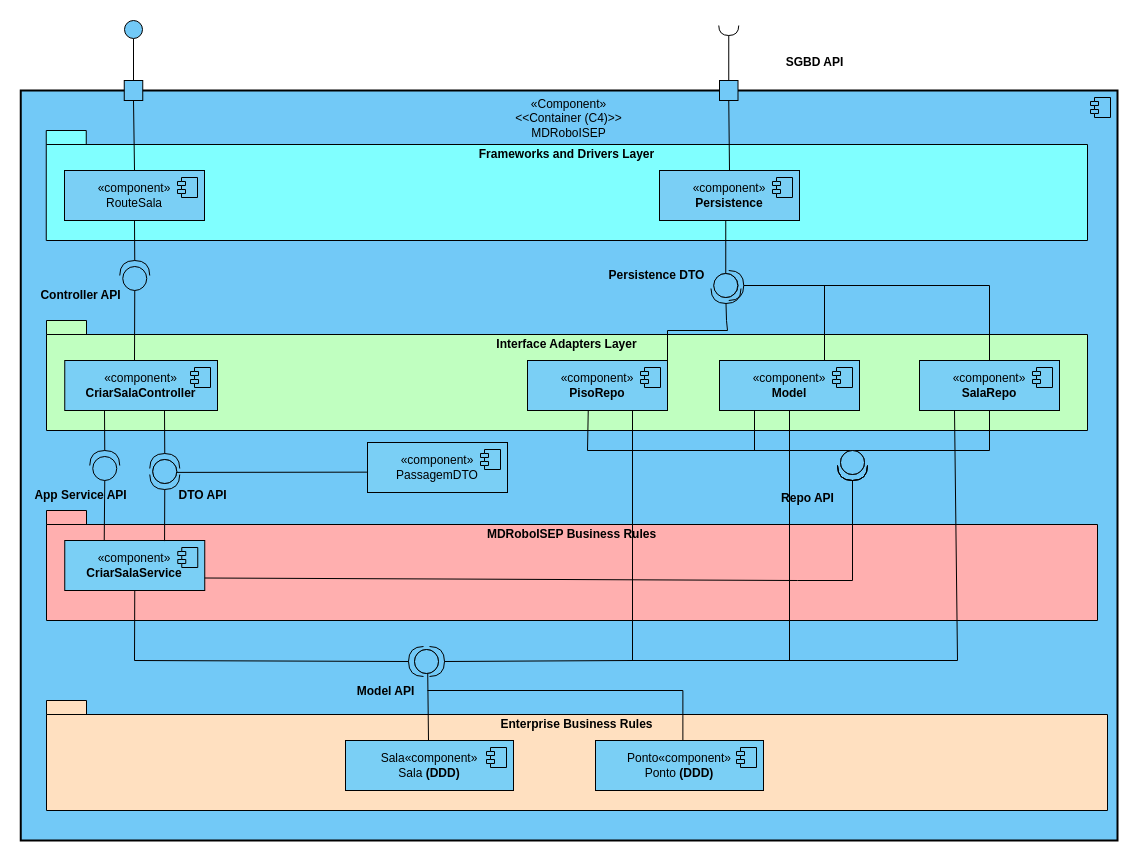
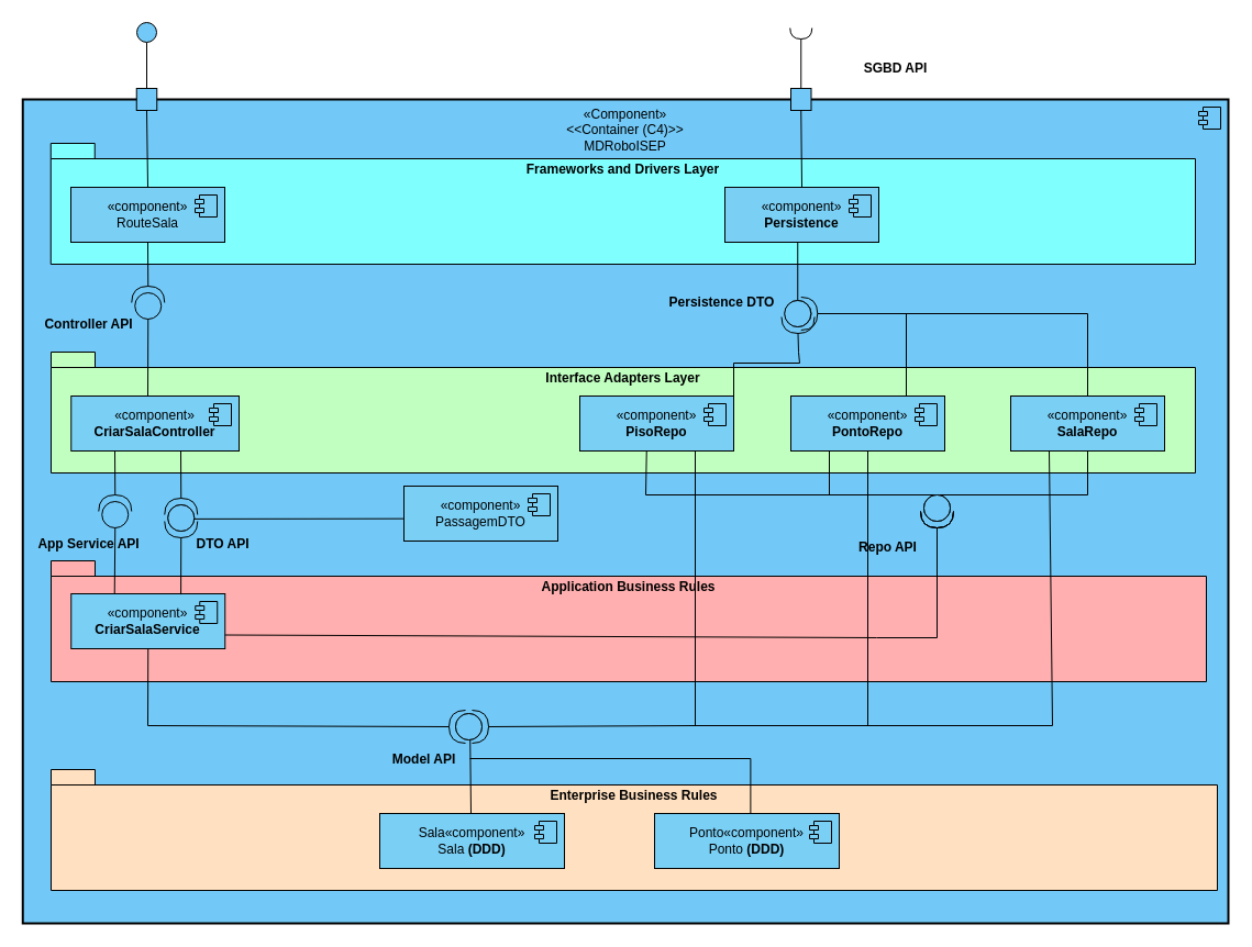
  <mxCell id="0" />
  <mxCell id="1" parent="0" />
  <mxCell id="2" value="«Component»&lt;br&gt;&amp;lt;&amp;lt;Container (C4)&amp;gt;&amp;gt;&lt;br&gt;MDRoboISEP" style="html=1;dropTarget=0;whiteSpace=wrap;verticalAlign=top;fillColor=#72C9F7;strokeColor=#000000;strokeWidth=2;" parent="1" vertex="1"><mxGeometry x="20.25" y="90" width="1096.75" height="750" as="geometry" /></mxCell>
  <mxCell id="3" value="" style="shape=module;jettyWidth=8;jettyHeight=4;fillColor=#72c9f7;" parent="2" vertex="1"><mxGeometry x="1" width="20" height="20" relative="1" as="geometry"><mxPoint x="-27" y="7" as="offset" /></mxGeometry></mxCell>
  <mxCell id="4" value="" style="html=1;rounded=0;fillColor=#72C9F7;" parent="1" vertex="1"><mxGeometry x="123.75" y="80" width="18.5" height="20" as="geometry" /></mxCell>
  <mxCell id="5" value="" style="endArrow=none;html=1;rounded=0;align=center;verticalAlign=top;endFill=0;labelBackgroundColor=none;endSize=2;" parent="1" source="4" target="6" edge="1"><mxGeometry relative="1" as="geometry" /></mxCell>
  <mxCell id="6" value="" style="ellipse;html=1;fontSize=11;align=center;fillColor=#72C9F7;points=[];aspect=fixed;resizable=1;verticalAlign=bottom;labelPosition=center;verticalLabelPosition=top;flipH=1;rotation=0;" parent="1" vertex="1"><mxGeometry x="124" y="20" width="18" height="18" as="geometry" /></mxCell>
  <mxCell id="7" value="Frameworks and Drivers Layer" style="shape=folder;fontStyle=1;spacingTop=10;tabWidth=40;tabHeight=14;tabPosition=left;html=1;whiteSpace=wrap;verticalAlign=top;fillColor=#80ffff;" parent="1" vertex="1"><mxGeometry x="45.75" y="130" width="1041.25" height="110" as="geometry" /></mxCell>
  <mxCell id="8" value="«component»&lt;br&gt;RouteSala" style="html=1;dropTarget=0;whiteSpace=wrap;fillColor=#7ACFF5;" parent="1" vertex="1"><mxGeometry x="64" y="170" width="140" height="50" as="geometry" /></mxCell>
  <mxCell id="9" value="" style="shape=module;jettyWidth=8;jettyHeight=4;fillColor=#7ACFF5;" parent="8" vertex="1"><mxGeometry x="1" width="20" height="20" relative="1" as="geometry"><mxPoint x="-27" y="7" as="offset" /></mxGeometry></mxCell>
  <mxCell id="10" value="«component»&lt;br&gt;&lt;b&gt;Persistence&lt;/b&gt;" style="html=1;dropTarget=0;whiteSpace=wrap;fillColor=#7ACFF5;" parent="1" vertex="1"><mxGeometry x="659" y="170" width="140" height="50" as="geometry" /></mxCell>
  <mxCell id="11" value="" style="shape=module;jettyWidth=8;jettyHeight=4;fillColor=#7ACFF5;" parent="10" vertex="1"><mxGeometry x="1" width="20" height="20" relative="1" as="geometry"><mxPoint x="-27" y="7" as="offset" /></mxGeometry></mxCell>
  <mxCell id="12" value="Interface Adapters Layer" style="shape=folder;fontStyle=1;spacingTop=10;tabWidth=40;tabHeight=14;tabPosition=left;html=1;whiteSpace=wrap;verticalAlign=top;fillColor=#c0ffc0;" parent="1" vertex="1"><mxGeometry x="46" y="320" width="1041" height="110" as="geometry" /></mxCell>
  <mxCell id="13" value="«component»&lt;br&gt;&lt;b&gt;CriarSalaController&lt;/b&gt;" style="html=1;dropTarget=0;whiteSpace=wrap;fillColor=#7ACFF5;" parent="1" vertex="1"><mxGeometry x="64.25" y="360" width="152.75" height="50" as="geometry" /></mxCell>
  <mxCell id="14" value="" style="shape=module;jettyWidth=8;jettyHeight=4;fillColor=#7ACFF5;" parent="13" vertex="1"><mxGeometry x="1" width="20" height="20" relative="1" as="geometry"><mxPoint x="-27" y="7" as="offset" /></mxGeometry></mxCell>
  <mxCell id="15" value="" style="shape=providedRequiredInterface;html=1;verticalLabelPosition=bottom;sketch=0;rotation=-90;fillColor=#72c9f7;" parent="1" vertex="1"><mxGeometry x="119.25" y="260" width="30" height="30" as="geometry" /></mxCell>
  <mxCell id="16" value="" style="endArrow=none;html=1;rounded=0;exitX=1;exitY=0.5;exitDx=0;exitDy=0;exitPerimeter=0;entryX=0.5;entryY=1;entryDx=0;entryDy=0;" parent="1" source="15" target="8" edge="1"><mxGeometry width="50" height="50" relative="1" as="geometry"><mxPoint x="387" y="270" as="sourcePoint" /><mxPoint x="437" y="220" as="targetPoint" /></mxGeometry></mxCell>
  <mxCell id="17" value="" style="endArrow=none;html=1;rounded=0;entryX=0;entryY=0.5;entryDx=0;entryDy=0;entryPerimeter=0;" parent="1" target="15" edge="1"><mxGeometry width="50" height="50" relative="1" as="geometry"><mxPoint x="134" y="360" as="sourcePoint" /><mxPoint x="144" y="230" as="targetPoint" /></mxGeometry></mxCell>
  <mxCell id="18" value="«component»&lt;br&gt;&lt;b&gt;PisoRepo&lt;/b&gt;" style="html=1;dropTarget=0;whiteSpace=wrap;fillColor=#7ACFF5;" parent="1" vertex="1"><mxGeometry x="527" y="360" width="140" height="50" as="geometry" /></mxCell>
  <mxCell id="19" value="" style="shape=module;jettyWidth=8;jettyHeight=4;fillColor=#7ACFF5;" parent="18" vertex="1"><mxGeometry x="1" width="20" height="20" relative="1" as="geometry"><mxPoint x="-27" y="7" as="offset" /></mxGeometry></mxCell>
- <mxCell id="20" value="MDRoboISEP Business Rules" style="shape=folder;fontStyle=1;spacingTop=10;tabWidth=40;tabHeight=14;tabPosition=left;html=1;whiteSpace=wrap;verticalAlign=top;fillColor=#ffafaf;" parent="1" vertex="1"><mxGeometry x="46" y="510" width="1051" height="110" as="geometry" /></mxCell>
+ <mxCell id="20" value="Application Business Rules" style="shape=folder;fontStyle=1;spacingTop=10;tabWidth=40;tabHeight=14;tabPosition=left;html=1;whiteSpace=wrap;verticalAlign=top;fillColor=#ffafaf;" parent="1" vertex="1"><mxGeometry x="46" y="510" width="1051" height="110" as="geometry" /></mxCell>
  <mxCell id="21" value="" style="shape=providedRequiredInterface;html=1;verticalLabelPosition=bottom;sketch=0;rotation=-90;fillColor=#72c9f7;" parent="1" vertex="1"><mxGeometry x="89.25" y="450" width="30" height="30" as="geometry" /></mxCell>
  <mxCell id="22" value="" style="endArrow=none;html=1;rounded=0;exitX=1;exitY=0.5;exitDx=0;exitDy=0;exitPerimeter=0;entryX=0.5;entryY=1;entryDx=0;entryDy=0;" parent="1" source="21" edge="1"><mxGeometry width="50" height="50" relative="1" as="geometry"><mxPoint x="357" y="460" as="sourcePoint" /><mxPoint x="104" y="410" as="targetPoint" /></mxGeometry></mxCell>
  <mxCell id="23" value="" style="endArrow=none;html=1;rounded=0;entryX=0;entryY=0.5;entryDx=0;entryDy=0;entryPerimeter=0;exitX=0.282;exitY=0.008;exitDx=0;exitDy=0;exitPerimeter=0;" parent="1" source="29" target="21" edge="1"><mxGeometry width="50" height="50" relative="1" as="geometry"><mxPoint x="104" y="510" as="sourcePoint" /><mxPoint x="114" y="420" as="targetPoint" /></mxGeometry></mxCell>
  <mxCell id="24" value="" style="shape=providedRequiredInterface;html=1;verticalLabelPosition=bottom;sketch=0;rotation=-90;fillColor=#72c9f7;" parent="1" vertex="1"><mxGeometry x="149.25" y="453" width="30" height="30" as="geometry" /></mxCell>
  <mxCell id="25" value="" style="endArrow=none;html=1;rounded=0;exitX=1;exitY=0.5;exitDx=0;exitDy=0;exitPerimeter=0;entryX=0.5;entryY=1;entryDx=0;entryDy=0;" parent="1" source="24" edge="1"><mxGeometry width="50" height="50" relative="1" as="geometry"><mxPoint x="417" y="460" as="sourcePoint" /><mxPoint x="164" y="410" as="targetPoint" /></mxGeometry></mxCell>
  <mxCell id="26" value="«component»&lt;br&gt;PassagemDTO" style="html=1;dropTarget=0;whiteSpace=wrap;fillColor=#7ACFF5;" parent="1" vertex="1"><mxGeometry x="367" y="442" width="140" height="50" as="geometry" /></mxCell>
  <mxCell id="27" value="" style="shape=module;jettyWidth=8;jettyHeight=4;fillColor=#7ACFF5;" parent="26" vertex="1"><mxGeometry x="1" width="20" height="20" relative="1" as="geometry"><mxPoint x="-27" y="7" as="offset" /></mxGeometry></mxCell>
  <mxCell id="28" value="" style="endArrow=none;html=1;rounded=0;exitX=-0.004;exitY=0.593;exitDx=0;exitDy=0;exitPerimeter=0;entryX=0.43;entryY=0.113;entryDx=0;entryDy=0;entryPerimeter=0;" parent="1" source="26" target="38" edge="1"><mxGeometry width="50" height="50" relative="1" as="geometry"><mxPoint x="114" y="520" as="sourcePoint" /><mxPoint x="114" y="480" as="targetPoint" /></mxGeometry></mxCell>
  <mxCell id="29" value="«component»&lt;br&gt;&lt;b&gt;CriarSalaService&lt;/b&gt;" style="html=1;dropTarget=0;whiteSpace=wrap;fillColor=#7ACFF5;" parent="1" vertex="1"><mxGeometry x="64.25" y="540" width="140" height="50" as="geometry" /></mxCell>
  <mxCell id="30" value="" style="shape=module;jettyWidth=8;jettyHeight=4;fillColor=#7ACFF5;" parent="29" vertex="1"><mxGeometry x="1" width="20" height="20" relative="1" as="geometry"><mxPoint x="-27" y="7" as="offset" /></mxGeometry></mxCell>
  <mxCell id="31" value="" style="endArrow=none;html=1;rounded=0;exitX=0.713;exitY=0.012;exitDx=0;exitDy=0;entryX=1;entryY=0.5;entryDx=0;entryDy=0;entryPerimeter=0;exitPerimeter=0;" parent="1" source="29" target="38" edge="1"><mxGeometry width="50" height="50" relative="1" as="geometry"><mxPoint x="296" y="483" as="sourcePoint" /><mxPoint x="186" y="483" as="targetPoint" /></mxGeometry></mxCell>
  <mxCell id="32" value="Enterprise Business Rules" style="shape=folder;fontStyle=1;spacingTop=10;tabWidth=40;tabHeight=14;tabPosition=left;html=1;whiteSpace=wrap;verticalAlign=top;fillColor=#ffe0c0;" parent="1" vertex="1"><mxGeometry x="46" y="700" width="1061" height="110" as="geometry" /></mxCell>
  <mxCell id="33" value="" style="shape=providedRequiredInterface;html=1;verticalLabelPosition=bottom;sketch=0;rotation=-180;fillColor=#72c9f7;" parent="1" vertex="1"><mxGeometry x="408" y="646" width="30" height="30" as="geometry" /></mxCell>
  <mxCell id="34" value="" style="endArrow=none;html=1;rounded=0;exitX=1;exitY=0.5;exitDx=0;exitDy=0;exitPerimeter=0;entryX=0.5;entryY=1;entryDx=0;entryDy=0;" parent="1" source="33" target="29" edge="1"><mxGeometry width="50" height="50" relative="1" as="geometry"><mxPoint x="424.75" y="650" as="sourcePoint" /><mxPoint x="171.75" y="600" as="targetPoint" /><Array as="points"><mxPoint x="134" y="660" /></Array></mxGeometry></mxCell>
  <mxCell id="35" value="" style="endArrow=none;html=1;rounded=0;entryX=0.441;entryY=0.893;entryDx=0;entryDy=0;entryPerimeter=0;exitX=0.5;exitY=0;exitDx=0;exitDy=0;" parent="1" target="43" edge="1"><mxGeometry width="50" height="50" relative="1" as="geometry"><mxPoint x="428" y="740" as="sourcePoint" /><mxPoint x="425.06" y="672.97" as="targetPoint" /><Array as="points" /></mxGeometry></mxCell>
  <mxCell id="36" value="Sala«component»&lt;br&gt;Sala&amp;nbsp;&lt;b&gt;(DDD)&lt;/b&gt;" style="html=1;dropTarget=0;whiteSpace=wrap;fillColor=#7ACFF5;" parent="1" vertex="1"><mxGeometry x="345" y="740" width="168" height="50" as="geometry" /></mxCell>
  <mxCell id="37" value="" style="shape=module;jettyWidth=8;jettyHeight=4;fillColor=#7ACFF5;" parent="36" vertex="1"><mxGeometry x="1" width="20" height="20" relative="1" as="geometry"><mxPoint x="-27" y="7" as="offset" /></mxGeometry></mxCell>
  <mxCell id="38" value="" style="shape=providedRequiredInterface;html=1;verticalLabelPosition=bottom;sketch=0;rotation=90;fillColor=#72c9f7;" parent="1" vertex="1"><mxGeometry x="149.25" y="459" width="30" height="30" as="geometry" /></mxCell>
  <mxCell id="39" value="App Service API" style="text;html=1;align=center;verticalAlign=middle;resizable=0;points=[];autosize=1;strokeColor=none;fillColor=none;fontStyle=1" parent="1" vertex="1"><mxGeometry x="20.25" y="480" width="120" height="30" as="geometry" /></mxCell>
  <mxCell id="40" value="DTO API" style="text;html=1;align=center;verticalAlign=middle;resizable=0;points=[];autosize=1;strokeColor=none;fillColor=none;fontStyle=1" parent="1" vertex="1"><mxGeometry x="167" y="480" width="70" height="30" as="geometry" /></mxCell>
  <mxCell id="41" value="Model API" style="text;html=1;align=center;verticalAlign=middle;resizable=0;points=[];autosize=1;strokeColor=none;fillColor=none;fontStyle=1" parent="1" vertex="1"><mxGeometry x="345" y="676" width="80" height="30" as="geometry" /></mxCell>
  <mxCell id="42" value="Controller API" style="text;html=1;align=center;verticalAlign=middle;resizable=0;points=[];autosize=1;strokeColor=none;fillColor=none;fontStyle=1" parent="1" vertex="1"><mxGeometry x="30.25" y="280" width="100" height="30" as="geometry" /></mxCell>
  <mxCell id="43" value="" style="shape=providedRequiredInterface;html=1;verticalLabelPosition=bottom;sketch=0;rotation=0;fillColor=#72c9f7;" parent="1" vertex="1"><mxGeometry x="414" y="646" width="30" height="30" as="geometry" /></mxCell>
  <mxCell id="44" value="" style="endArrow=none;html=1;rounded=0;exitX=1;exitY=0.5;exitDx=0;exitDy=0;exitPerimeter=0;entryX=0.75;entryY=1;entryDx=0;entryDy=0;" parent="1" source="43" target="18" edge="1"><mxGeometry width="50" height="50" relative="1" as="geometry"><mxPoint x="365" y="634" as="sourcePoint" /><mxPoint x="214" y="600" as="targetPoint" /><Array as="points"><mxPoint x="632" y="660" /></Array></mxGeometry></mxCell>
  <mxCell id="45" value="" style="endArrow=none;html=1;rounded=0;entryX=1;entryY=0.75;entryDx=0;entryDy=0;exitX=1;exitY=0.5;exitDx=0;exitDy=0;exitPerimeter=0;" parent="1" source="46" target="29" edge="1"><mxGeometry width="50" height="50" relative="1" as="geometry"><mxPoint x="720" y="500" as="sourcePoint" /><mxPoint x="144" y="600" as="targetPoint" /><Array as="points"><mxPoint x="852" y="580" /><mxPoint x="797" y="580" /></Array></mxGeometry></mxCell>
  <mxCell id="46" value="" style="shape=providedRequiredInterface;html=1;verticalLabelPosition=bottom;sketch=0;rotation=90;fillColor=#72c9f7;" parent="1" vertex="1"><mxGeometry x="837" y="450" width="30" height="30" as="geometry" /></mxCell>
  <mxCell id="47" value="" style="endArrow=none;html=1;rounded=0;exitX=0;exitY=0.5;exitDx=0;exitDy=0;exitPerimeter=0;entryX=0.434;entryY=0.992;entryDx=0;entryDy=0;entryPerimeter=0;" parent="1" source="46" target="18" edge="1"><mxGeometry width="50" height="50" relative="1" as="geometry"><mxPoint x="174" y="463" as="sourcePoint" /><mxPoint x="722" y="410" as="targetPoint" /><Array as="points"><mxPoint x="587" y="450" /></Array></mxGeometry></mxCell>
  <mxCell id="48" value="" style="shape=providedRequiredInterface;html=1;verticalLabelPosition=bottom;sketch=0;rotation=90;fillColor=#72c9f7;" parent="1" vertex="1"><mxGeometry x="710.5" y="273" width="30" height="30" as="geometry" /></mxCell>
  <mxCell id="49" value="" style="endArrow=none;html=1;rounded=0;exitX=0;exitY=0.5;exitDx=0;exitDy=0;exitPerimeter=0;entryX=0.75;entryY=1;entryDx=0;entryDy=0;" parent="1" edge="1"><mxGeometry width="50" height="50" relative="1" as="geometry"><mxPoint x="725.25" y="273" as="sourcePoint" /><mxPoint x="725.25" y="220" as="targetPoint" /><Array as="points" /></mxGeometry></mxCell>
  <mxCell id="50" value="" style="endArrow=none;html=1;rounded=0;entryX=1;entryY=0;entryDx=0;entryDy=0;exitX=1;exitY=0.5;exitDx=0;exitDy=0;exitPerimeter=0;" parent="1" target="18" edge="1" source="48"><mxGeometry width="50" height="50" relative="1" as="geometry"><mxPoint x="725.25" y="303" as="sourcePoint" /><mxPoint x="725.25" y="350" as="targetPoint" /><Array as="points"><mxPoint x="726" y="320" /><mxPoint x="727" y="330" /><mxPoint x="667" y="330" /></Array></mxGeometry></mxCell>
  <mxCell id="51" value="Persistence DTO" style="text;html=1;align=center;verticalAlign=middle;resizable=0;points=[];autosize=1;strokeColor=none;fillColor=none;fontStyle=1;glass=1;" parent="1" vertex="1"><mxGeometry x="600.5" y="260" width="110" height="30" as="geometry" /></mxCell>
  <mxCell id="52" value="" style="html=1;rounded=0;fillColor=#72C9F7;" parent="1" vertex="1"><mxGeometry x="719" y="80" width="18.5" height="20" as="geometry" /></mxCell>
  <mxCell id="53" value="" style="endArrow=none;html=1;rounded=0;align=center;verticalAlign=top;endFill=0;labelBackgroundColor=none;endSize=2;entryX=1;entryY=0.5;entryDx=0;entryDy=0;entryPerimeter=0;" parent="1" source="52" target="54" edge="1"><mxGeometry relative="1" as="geometry"><mxPoint x="726.25" y="38" as="targetPoint" /></mxGeometry></mxCell>
  <mxCell id="54" value="" style="shape=requiredInterface;html=1;verticalLabelPosition=bottom;sketch=0;rotation=90;" parent="1" vertex="1"><mxGeometry x="723.25" y="20" width="10" height="20" as="geometry" /></mxCell>
  <mxCell id="55" value="" style="endArrow=none;html=1;rounded=0;align=center;verticalAlign=top;endFill=0;labelBackgroundColor=none;endSize=2;entryX=0.5;entryY=1;entryDx=0;entryDy=0;exitX=0.5;exitY=0;exitDx=0;exitDy=0;" parent="1" source="10" target="52" edge="1"><mxGeometry relative="1" as="geometry"><mxPoint x="736" y="90" as="sourcePoint" /><mxPoint x="736" y="45" as="targetPoint" /></mxGeometry></mxCell>
  <mxCell id="56" value="SGBD API" style="text;html=1;align=center;verticalAlign=middle;resizable=0;points=[];autosize=1;strokeColor=none;fillColor=none;fontStyle=1" parent="1" vertex="1"><mxGeometry x="774" y="47" width="80" height="30" as="geometry" /></mxCell>
  <mxCell id="57" value="" style="endArrow=none;html=1;rounded=0;exitX=0.5;exitY=0;exitDx=0;exitDy=0;entryX=0.5;entryY=1;entryDx=0;entryDy=0;" parent="1" source="8" target="4" edge="1"><mxGeometry width="50" height="50" relative="1" as="geometry"><mxPoint x="144" y="270" as="sourcePoint" /><mxPoint x="144" y="230" as="targetPoint" /></mxGeometry></mxCell>
- <mxCell id="58" value="«component»&lt;br&gt;&lt;b&gt;Model&lt;/b&gt;" style="html=1;dropTarget=0;whiteSpace=wrap;fillColor=#7ACFF5;" parent="1" vertex="1"><mxGeometry x="719" y="360" width="140" height="50" as="geometry" /></mxCell>
+ <mxCell id="58" value="«component»&lt;br&gt;&lt;b&gt;PontoRepo&lt;/b&gt;" style="html=1;dropTarget=0;whiteSpace=wrap;fillColor=#7ACFF5;" parent="1" vertex="1"><mxGeometry x="719" y="360" width="140" height="50" as="geometry" /></mxCell>
  <mxCell id="59" value="" style="shape=module;jettyWidth=8;jettyHeight=4;fillColor=#7ACFF5;" parent="58" vertex="1"><mxGeometry x="1" width="20" height="20" relative="1" as="geometry"><mxPoint x="-27" y="7" as="offset" /></mxGeometry></mxCell>
  <mxCell id="60" value="«component»&lt;br&gt;&lt;b&gt;SalaRepo&lt;/b&gt;" style="html=1;dropTarget=0;whiteSpace=wrap;fillColor=#7ACFF5;" parent="1" vertex="1"><mxGeometry x="919" y="360" width="140" height="50" as="geometry" /></mxCell>
  <mxCell id="61" value="" style="shape=module;jettyWidth=8;jettyHeight=4;fillColor=#7ACFF5;" parent="60" vertex="1"><mxGeometry x="1" width="20" height="20" relative="1" as="geometry"><mxPoint x="-27" y="7" as="offset" /></mxGeometry></mxCell>
  <mxCell id="62" value="" style="ellipse;whiteSpace=wrap;html=1;align=center;aspect=fixed;fillColor=none;strokeColor=none;resizable=0;perimeter=centerPerimeter;rotatable=0;allowArrows=0;points=[];outlineConnect=1;" parent="1" vertex="1"><mxGeometry x="696" y="403" width="10" height="10" as="geometry" /></mxCell>
  <mxCell id="63" value="" style="shape=providedRequiredInterface;html=1;verticalLabelPosition=bottom;sketch=0;rotation=0;fillColor=#72c9f7;" parent="1" vertex="1"><mxGeometry x="713.25" y="270" width="30" height="30" as="geometry" /></mxCell>
  <mxCell id="64" value="" style="endArrow=none;html=1;rounded=0;exitX=1;exitY=0.5;exitDx=0;exitDy=0;exitPerimeter=0;entryX=0.75;entryY=0;entryDx=0;entryDy=0;" parent="1" source="63" target="58" edge="1"><mxGeometry width="50" height="50" relative="1" as="geometry"><mxPoint x="887" y="310" as="sourcePoint" /><mxPoint x="887" y="350" as="targetPoint" /><Array as="points"><mxPoint x="824" y="285" /></Array></mxGeometry></mxCell>
  <mxCell id="65" value="" style="endArrow=none;html=1;rounded=0;entryX=0.5;entryY=0;entryDx=0;entryDy=0;" parent="1" target="60" edge="1"><mxGeometry width="50" height="50" relative="1" as="geometry"><mxPoint x="817" y="285" as="sourcePoint" /><mxPoint x="986.81" y="350" as="targetPoint" /><Array as="points"><mxPoint x="989" y="285" /></Array></mxGeometry></mxCell>
  <mxCell id="66" value="" style="endArrow=none;html=1;rounded=0;entryX=0.5;entryY=1;entryDx=0;entryDy=0;" parent="1" target="58" edge="1"><mxGeometry width="50" height="50" relative="1" as="geometry"><mxPoint x="767" y="660" as="sourcePoint" /><mxPoint x="774" y="410" as="targetPoint" /><Array as="points"><mxPoint x="789" y="660" /></Array></mxGeometry></mxCell>
  <mxCell id="67" value="" style="endArrow=none;html=1;rounded=0;entryX=0.25;entryY=1;entryDx=0;entryDy=0;" parent="1" target="60" edge="1"><mxGeometry width="50" height="50" relative="1" as="geometry"><mxPoint x="627" y="660" as="sourcePoint" /><mxPoint x="1057" y="400" as="targetPoint" /><Array as="points"><mxPoint x="957" y="660" /></Array></mxGeometry></mxCell>
  <mxCell id="68" value="" style="shape=providedRequiredInterface;html=1;verticalLabelPosition=bottom;sketch=0;rotation=90;fillColor=#72c9f7;" parent="1" vertex="1"><mxGeometry x="837" y="450" width="30" height="30" as="geometry" /></mxCell>
  <mxCell id="69" value="" style="endArrow=none;html=1;rounded=0;exitX=0;exitY=0.5;exitDx=0;exitDy=0;exitPerimeter=0;entryX=0.25;entryY=1;entryDx=0;entryDy=0;" parent="1" source="68" target="58" edge="1"><mxGeometry width="50" height="50" relative="1" as="geometry"><mxPoint x="932" y="590" as="sourcePoint" /><mxPoint x="897" y="410" as="targetPoint" /><Array as="points"><mxPoint x="754" y="450" /></Array></mxGeometry></mxCell>
  <mxCell id="70" value="" style="endArrow=none;html=1;rounded=0;entryX=0.5;entryY=1;entryDx=0;entryDy=0;exitX=0;exitY=0.5;exitDx=0;exitDy=0;exitPerimeter=0;" parent="1" source="71" target="60" edge="1"><mxGeometry width="50" height="50" relative="1" as="geometry"><mxPoint x="1101.7" y="442" as="sourcePoint" /><mxPoint x="1101.7" y="400" as="targetPoint" /><Array as="points"><mxPoint x="989" y="450" /></Array></mxGeometry></mxCell>
  <mxCell id="71" value="" style="shape=providedRequiredInterface;html=1;verticalLabelPosition=bottom;sketch=0;rotation=90;fillColor=#72c9f7;" parent="1" vertex="1"><mxGeometry x="837" y="450" width="30" height="30" as="geometry" /></mxCell>
  <mxCell id="72" value="Repo API" style="text;html=1;align=center;verticalAlign=middle;resizable=0;points=[];autosize=1;strokeColor=none;fillColor=none;fontStyle=1" parent="1" vertex="1"><mxGeometry x="767" y="483" width="80" height="30" as="geometry" /></mxCell>
  <mxCell id="73" value="Ponto«component»&lt;br&gt;Ponto&lt;b&gt;&amp;nbsp;(DDD)&lt;/b&gt;" style="html=1;dropTarget=0;whiteSpace=wrap;fillColor=#7ACFF5;" parent="1" vertex="1"><mxGeometry x="595" y="740" width="168" height="50" as="geometry" /></mxCell>
  <mxCell id="74" value="" style="shape=module;jettyWidth=8;jettyHeight=4;fillColor=#7ACFF5;" parent="73" vertex="1"><mxGeometry x="1" width="20" height="20" relative="1" as="geometry"><mxPoint x="-27" y="7" as="offset" /></mxGeometry></mxCell>
  <mxCell id="75" value="" style="endArrow=none;html=1;rounded=0;exitX=0.25;exitY=0;exitDx=0;exitDy=0;" parent="1" edge="1"><mxGeometry width="50" height="50" relative="1" as="geometry"><mxPoint x="682.38" y="740" as="sourcePoint" /><mxPoint x="427" y="690" as="targetPoint" /><Array as="points"><mxPoint x="682.38" y="690" /></Array></mxGeometry></mxCell>
